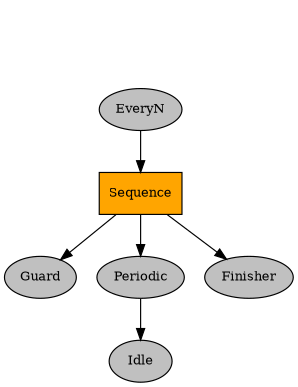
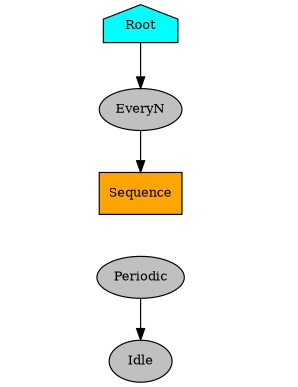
  digraph {
    node [fillcolor=gray fontsize=11 shape=ellipse style=filled]
+   Root [fillcolor=cyan shape=house]
    EveryN
    Sequence [fillcolor=orange shape=box]
-   Guard
    Periodic
-   Finisher
    Idle
+   Root -> EveryN
    EveryN -> Sequence
-   Sequence -> Guard
-   Sequence -> Periodic
-   Sequence -> Finisher
    Periodic -> Idle
  }
